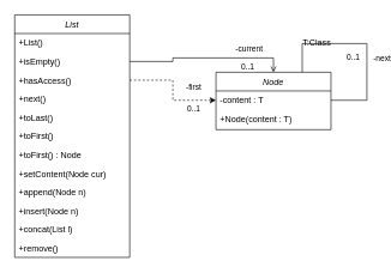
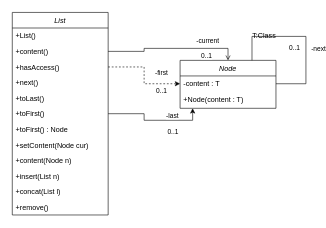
  <mxCell id="0" />
  <mxCell id="1" parent="0" />
  <mxCell id="2" value="List" style="swimlane;fontStyle=2;align=center;verticalAlign=top;childLayout=stackLayout;horizontal=1;startSize=26;horizontalStack=0;resizeParent=1;resizeLast=0;collapsible=1;marginBottom=0;rounded=0;shadow=0;strokeWidth=1;" parent="1" vertex="1"><mxGeometry x="20" y="20" width="160" height="338" as="geometry"><mxRectangle x="230" y="140" width="160" height="26" as="alternateBounds" /></mxGeometry></mxCell>
  <mxCell id="3" value="+List()" style="text;align=left;verticalAlign=top;spacingLeft=4;spacingRight=4;overflow=hidden;rotatable=0;points=[[0,0.5],[1,0.5]];portConstraint=eastwest;rounded=0;shadow=0;html=0;" vertex="1" parent="2"><mxGeometry y="26" width="160" height="26" as="geometry" /></mxCell>
- <mxCell id="4" value="+isEmpty()" style="text;align=left;verticalAlign=top;spacingLeft=4;spacingRight=4;overflow=hidden;rotatable=0;points=[[0,0.5],[1,0.5]];portConstraint=eastwest;rounded=0;shadow=0;html=0;" parent="2" vertex="1"><mxGeometry y="52" width="160" height="26" as="geometry" /></mxCell>
+ <mxCell id="4" value="+content()" style="text;align=left;verticalAlign=top;spacingLeft=4;spacingRight=4;overflow=hidden;rotatable=0;points=[[0,0.5],[1,0.5]];portConstraint=eastwest;rounded=0;shadow=0;html=0;" parent="2" vertex="1"><mxGeometry y="52" width="160" height="26" as="geometry" /></mxCell>
  <mxCell id="5" value="+hasAccess()" style="text;align=left;verticalAlign=top;spacingLeft=4;spacingRight=4;overflow=hidden;rotatable=0;points=[[0,0.5],[1,0.5]];portConstraint=eastwest;rounded=0;shadow=0;html=0;" parent="2" vertex="1"><mxGeometry y="78" width="160" height="26" as="geometry" /></mxCell>
  <mxCell id="6" value="+next()" style="text;align=left;verticalAlign=top;spacingLeft=4;spacingRight=4;overflow=hidden;rotatable=0;points=[[0,0.5],[1,0.5]];portConstraint=eastwest;rounded=0;shadow=0;html=0;" vertex="1" parent="2"><mxGeometry y="104" width="160" height="26" as="geometry" /></mxCell>
  <mxCell id="7" value="+toLast()" style="text;align=left;verticalAlign=top;spacingLeft=4;spacingRight=4;overflow=hidden;rotatable=0;points=[[0,0.5],[1,0.5]];portConstraint=eastwest;rounded=0;shadow=0;html=0;" vertex="1" parent="2"><mxGeometry y="130" width="160" height="26" as="geometry" /></mxCell>
  <mxCell id="8" value="+toFirst()" style="text;align=left;verticalAlign=top;spacingLeft=4;spacingRight=4;overflow=hidden;rotatable=0;points=[[0,0.5],[1,0.5]];portConstraint=eastwest;rounded=0;shadow=0;html=0;" vertex="1" parent="2"><mxGeometry y="156" width="160" height="26" as="geometry" /></mxCell>
  <mxCell id="9" value="+toFirst() : Node" style="text;align=left;verticalAlign=top;spacingLeft=4;spacingRight=4;overflow=hidden;rotatable=0;points=[[0,0.5],[1,0.5]];portConstraint=eastwest;rounded=0;shadow=0;html=0;" vertex="1" parent="2"><mxGeometry y="182" width="160" height="26" as="geometry" /></mxCell>
  <mxCell id="10" value="+setContent(Node cur) " style="text;align=left;verticalAlign=top;spacingLeft=4;spacingRight=4;overflow=hidden;rotatable=0;points=[[0,0.5],[1,0.5]];portConstraint=eastwest;rounded=0;shadow=0;html=0;" vertex="1" parent="2"><mxGeometry y="208" width="160" height="26" as="geometry" /></mxCell>
- <mxCell id="11" value="+append(Node n)" style="text;align=left;verticalAlign=top;spacingLeft=4;spacingRight=4;overflow=hidden;rotatable=0;points=[[0,0.5],[1,0.5]];portConstraint=eastwest;rounded=0;shadow=0;html=0;" vertex="1" parent="2"><mxGeometry y="234" width="160" height="26" as="geometry" /></mxCell>
- <mxCell id="12" value="+insert(Node n)" style="text;align=left;verticalAlign=top;spacingLeft=4;spacingRight=4;overflow=hidden;rotatable=0;points=[[0,0.5],[1,0.5]];portConstraint=eastwest;rounded=0;shadow=0;html=0;" vertex="1" parent="2"><mxGeometry y="260" width="160" height="26" as="geometry" /></mxCell>
+ <mxCell id="11" value="+content(Node n)" style="text;align=left;verticalAlign=top;spacingLeft=4;spacingRight=4;overflow=hidden;rotatable=0;points=[[0,0.5],[1,0.5]];portConstraint=eastwest;rounded=0;shadow=0;html=0;" vertex="1" parent="2"><mxGeometry y="234" width="160" height="26" as="geometry" /></mxCell>
+ <mxCell id="12" value="+insert(List n)" style="text;align=left;verticalAlign=top;spacingLeft=4;spacingRight=4;overflow=hidden;rotatable=0;points=[[0,0.5],[1,0.5]];portConstraint=eastwest;rounded=0;shadow=0;html=0;" vertex="1" parent="2"><mxGeometry y="260" width="160" height="26" as="geometry" /></mxCell>
  <mxCell id="13" value="+concat(List l)" style="text;align=left;verticalAlign=top;spacingLeft=4;spacingRight=4;overflow=hidden;rotatable=0;points=[[0,0.5],[1,0.5]];portConstraint=eastwest;rounded=0;shadow=0;html=0;" vertex="1" parent="2"><mxGeometry y="286" width="160" height="26" as="geometry" /></mxCell>
  <mxCell id="14" value="+remove()" style="text;align=left;verticalAlign=top;spacingLeft=4;spacingRight=4;overflow=hidden;rotatable=0;points=[[0,0.5],[1,0.5]];portConstraint=eastwest;rounded=0;shadow=0;html=0;" vertex="1" parent="2"><mxGeometry y="312" width="160" height="26" as="geometry" /></mxCell>
  <mxCell id="15" value="Node" style="swimlane;fontStyle=2;align=center;verticalAlign=top;childLayout=stackLayout;horizontal=1;startSize=26;horizontalStack=0;resizeParent=1;resizeLast=0;collapsible=1;marginBottom=0;rounded=0;shadow=0;strokeWidth=1;" vertex="1" parent="1"><mxGeometry x="300" y="100" width="160" height="80" as="geometry"><mxRectangle x="230" y="140" width="160" height="26" as="alternateBounds" /></mxGeometry></mxCell>
  <mxCell id="16" style="edgeStyle=orthogonalEdgeStyle;rounded=0;orthogonalLoop=1;jettySize=auto;html=1;exitX=1;exitY=0.5;exitDx=0;exitDy=0;entryX=0.75;entryY=0;entryDx=0;entryDy=0;endArrow=none;" edge="1" parent="15" source="19" target="15"><mxGeometry relative="1" as="geometry"><Array as="points"><mxPoint x="210" y="39" /><mxPoint x="210" y="-40" /><mxPoint x="120" y="-40" /></Array></mxGeometry></mxCell>
  <mxCell id="17" value="-next" style="edgeLabel;html=1;align=center;verticalAlign=middle;resizable=0;points=[];" vertex="1" connectable="0" parent="16"><mxGeometry x="-0.157" y="-1" relative="1" as="geometry"><mxPoint x="19" as="offset" /></mxGeometry></mxCell>
  <mxCell id="18" value="0..1" style="edgeLabel;html=1;align=center;verticalAlign=middle;resizable=0;points=[];" vertex="1" connectable="0" parent="16"><mxGeometry x="-0.131" y="-1" relative="1" as="geometry"><mxPoint x="-21" y="3" as="offset" /></mxGeometry></mxCell>
  <mxCell id="19" value="-content : T" style="text;align=left;verticalAlign=top;spacingLeft=4;spacingRight=4;overflow=hidden;rotatable=0;points=[[0,0.5],[1,0.5]];portConstraint=eastwest;rounded=0;shadow=0;html=0;" vertex="1" parent="15"><mxGeometry y="26" width="160" height="26" as="geometry" /></mxCell>
  <mxCell id="20" value="+Node(content : T)" style="text;align=left;verticalAlign=top;spacingLeft=4;spacingRight=4;overflow=hidden;rotatable=0;points=[[0,0.5],[1,0.5]];portConstraint=eastwest;rounded=0;shadow=0;html=0;" vertex="1" parent="15"><mxGeometry y="52" width="160" height="28" as="geometry" /></mxCell>
  <mxCell id="21" style="edgeStyle=orthogonalEdgeStyle;rounded=0;orthogonalLoop=1;jettySize=auto;html=1;exitX=1;exitY=0.5;exitDx=0;exitDy=0;entryX=0;entryY=0.5;entryDx=0;entryDy=0;dashed=1;" edge="1" parent="1" source="5" target="19"><mxGeometry relative="1" as="geometry" /></mxCell>
  <mxCell id="22" value="-first" style="edgeLabel;html=1;align=center;verticalAlign=middle;resizable=0;points=[];" vertex="1" connectable="0" parent="21"><mxGeometry x="0.367" y="-2" relative="1" as="geometry"><mxPoint x="15" y="-21" as="offset" /></mxGeometry></mxCell>
  <mxCell id="23" value="0..1" style="edgeLabel;html=1;align=center;verticalAlign=middle;resizable=0;points=[];" vertex="1" connectable="0" parent="21"><mxGeometry x="0.397" y="-1" relative="1" as="geometry"><mxPoint x="13" y="10" as="offset" /></mxGeometry></mxCell>
+ <mxCell id="24" style="edgeStyle=orthogonalEdgeStyle;rounded=0;orthogonalLoop=1;jettySize=auto;html=1;exitX=1;exitY=0.5;exitDx=0;exitDy=0;entryX=0.131;entryY=1;entryDx=0;entryDy=0;entryPerimeter=0;" edge="1" parent="1" source="8" target="20"><mxGeometry relative="1" as="geometry" /></mxCell>
+ <mxCell id="25" value="-last" style="edgeLabel;html=1;align=center;verticalAlign=middle;resizable=0;points=[];" vertex="1" connectable="0" parent="24"><mxGeometry x="0.533" relative="1" as="geometry"><mxPoint x="-15" y="-9" as="offset" /></mxGeometry></mxCell>
+ <mxCell id="26" value="0..1" style="edgeLabel;html=1;align=center;verticalAlign=middle;resizable=0;points=[];" vertex="1" connectable="0" parent="24"><mxGeometry x="0.367" y="-3" relative="1" as="geometry"><mxPoint y="15" as="offset" /></mxGeometry></mxCell>
  <mxCell id="27" style="edgeStyle=orthogonalEdgeStyle;rounded=0;orthogonalLoop=1;jettySize=auto;html=1;exitX=1;exitY=0.5;exitDx=0;exitDy=0;entryX=0.5;entryY=0;entryDx=0;entryDy=0;endArrow=open;" edge="1" parent="1" source="4" target="15"><mxGeometry relative="1" as="geometry" /></mxCell>
  <mxCell id="28" value="-current" style="edgeLabel;html=1;align=center;verticalAlign=middle;resizable=0;points=[];" vertex="1" connectable="0" parent="27"><mxGeometry x="0.259" y="3" relative="1" as="geometry"><mxPoint x="28" y="-10" as="offset" /></mxGeometry></mxCell>
  <mxCell id="29" value="0..1" style="edgeLabel;html=1;align=center;verticalAlign=middle;resizable=0;points=[];" vertex="1" connectable="0" parent="27"><mxGeometry x="0.476" y="-2" relative="1" as="geometry"><mxPoint x="2" y="9" as="offset" /></mxGeometry></mxCell>
  <mxCell id="30" value="T:Class" style="text;html=1;align=center;verticalAlign=middle;resizable=0;points=[];autosize=1;strokeColor=none;fillColor=none;" vertex="1" parent="1"><mxGeometry x="410" y="45" width="60" height="30" as="geometry" /></mxCell>
